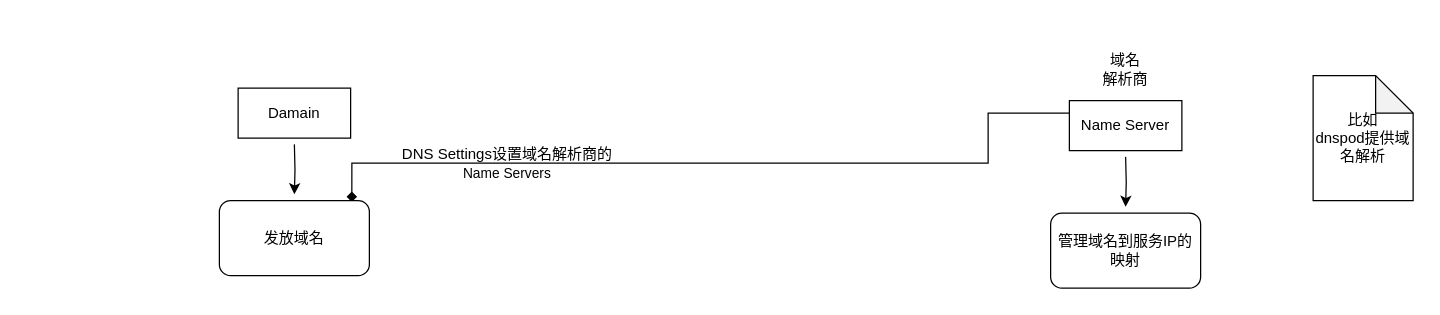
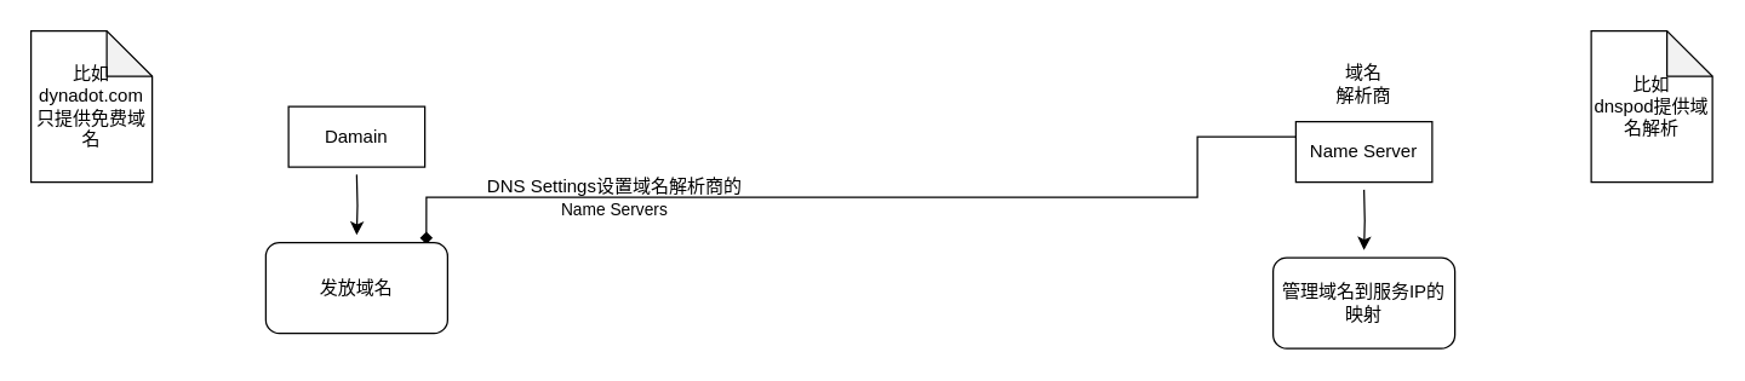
  <mxCell id="0" />
  <mxCell id="1" parent="0" />
  <mxCell id="2" style="edgeStyle=orthogonalEdgeStyle;rounded=0;orthogonalLoop=1;jettySize=auto;html=1;" edge="1" parent="1"><mxGeometry relative="1" as="geometry"><mxPoint x="235" y="155" as="targetPoint" /><mxPoint x="235" y="115" as="sourcePoint" /></mxGeometry></mxCell>
  <mxCell id="3" value="Damain" style="rounded=0;whiteSpace=wrap;html=1;" vertex="1" parent="1"><mxGeometry x="190" y="70" width="90" height="40" as="geometry" /></mxCell>
  <mxCell id="4" style="edgeStyle=orthogonalEdgeStyle;rounded=0;orthogonalLoop=1;jettySize=auto;html=1;entryX=0.883;entryY=0.017;entryDx=0;entryDy=0;entryPerimeter=0;endArrow=diamond;" edge="1" parent="1" source="5" target="9"><mxGeometry relative="1" as="geometry"><Array as="points"><mxPoint x="790" y="90" /><mxPoint x="790" y="130" /><mxPoint x="281" y="130" /></Array></mxGeometry></mxCell>
  <mxCell id="5" value="Name Server" style="rounded=0;whiteSpace=wrap;html=1;" vertex="1" parent="1"><mxGeometry x="855" y="80" width="90" height="40" as="geometry" /></mxCell>
  <mxCell id="6" value="域名&lt;br&gt;解析商" style="text;html=1;strokeColor=none;fillColor=none;align=center;verticalAlign=middle;whiteSpace=wrap;rounded=0;" vertex="1" parent="1"><mxGeometry x="870" y="40" width="60" height="30" as="geometry" /></mxCell>
- <mxCell id="8" value="比如&lt;br&gt;dnspod提供域名解析" style="shape=note;whiteSpace=wrap;html=1;backgroundOutline=1;darkOpacity=0.05;" vertex="1" parent="1"><mxGeometry x="1050" y="60" width="80" height="100" as="geometry" /></mxCell>
+ <mxCell id="7" value="比如&lt;br&gt;dynadot.com只提供免费域名" style="shape=note;whiteSpace=wrap;html=1;backgroundOutline=1;darkOpacity=0.05;" vertex="1" parent="1"><mxGeometry y="20" width="80" height="100" as="geometry" x="20" /></mxCell>
+ <mxCell id="8" value="比如&lt;br&gt;dnspod提供域名解析" style="shape=note;whiteSpace=wrap;html=1;backgroundOutline=1;darkOpacity=0.05;" vertex="1" parent="1"><mxGeometry x="1050" y="20" width="80" height="100" as="geometry" /></mxCell>
  <mxCell id="9" value="发放域名" style="rounded=1;whiteSpace=wrap;html=1;" vertex="1" parent="1"><mxGeometry x="175" y="160" width="120" height="60" as="geometry" /></mxCell>
  <mxCell id="10" style="edgeStyle=orthogonalEdgeStyle;rounded=0;orthogonalLoop=1;jettySize=auto;html=1;" edge="1" parent="1"><mxGeometry relative="1" as="geometry"><mxPoint x="900" y="165" as="targetPoint" /><mxPoint x="900" y="125" as="sourcePoint" /></mxGeometry></mxCell>
  <mxCell id="11" value="管理域名到服务IP的映射" style="rounded=1;whiteSpace=wrap;html=1;" vertex="1" parent="1"><mxGeometry x="840" y="170" width="120" height="60" as="geometry" /></mxCell>
  <mxCell id="12" value="DNS Settings设置域名解析商的&lt;br style=&quot;border-color: var(--border-color); font-size: 11px;&quot;&gt;&lt;span style=&quot;font-size: 11px; background-color: rgb(255, 255, 255);&quot;&gt;Name Servers&lt;/span&gt;" style="text;html=1;align=center;verticalAlign=middle;resizable=0;points=[];autosize=1;strokeColor=none;fillColor=none;" vertex="1" parent="1"><mxGeometry x="310" y="110" width="190" height="40" as="geometry" /></mxCell>
